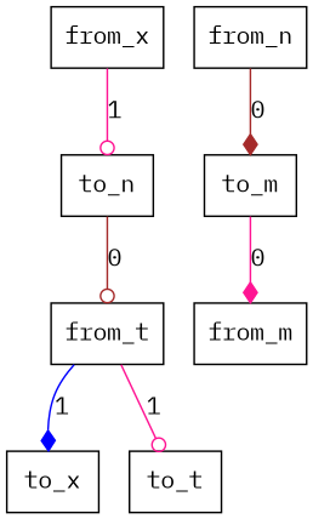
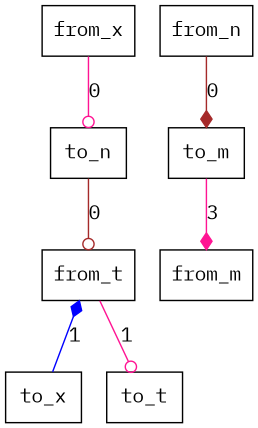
  digraph {
    fontname="IBM Plex Mono"
    rankdir=TB
    node [fillcolor=white fontname="IBM Plex Mono" shape=box style=filled]
    edge [arrowhead=odot color=deeppink fontname="IBM Plex Mono"]
    n1 [label=<from_x>]
    n2 [label=<to_n>]
    n3 [label=<from_t>]
    n4 [label=<from_n>]
    n5 [label=<to_m>]
    n6 [label=<to_x>]
    n7 [label=<to_t>]
    n8 [label=<from_m>]
-   n1 -> n2 [label=1]
+   n1 -> n2 [label=0]
    n2 -> n3 [color=brown label=0]
-   n3 -> n6 [arrowhead=diamond color=blue label=1]
+   n6 -> n3 [arrowhead=diamond color=blue label=1]
    n3 -> n7 [label=1]
    n4 -> n5 [arrowhead=diamond color=brown label=0]
-   n5 -> n8 [arrowhead=diamond label=0]
+   n5 -> n8 [arrowhead=diamond label=3]
  }
